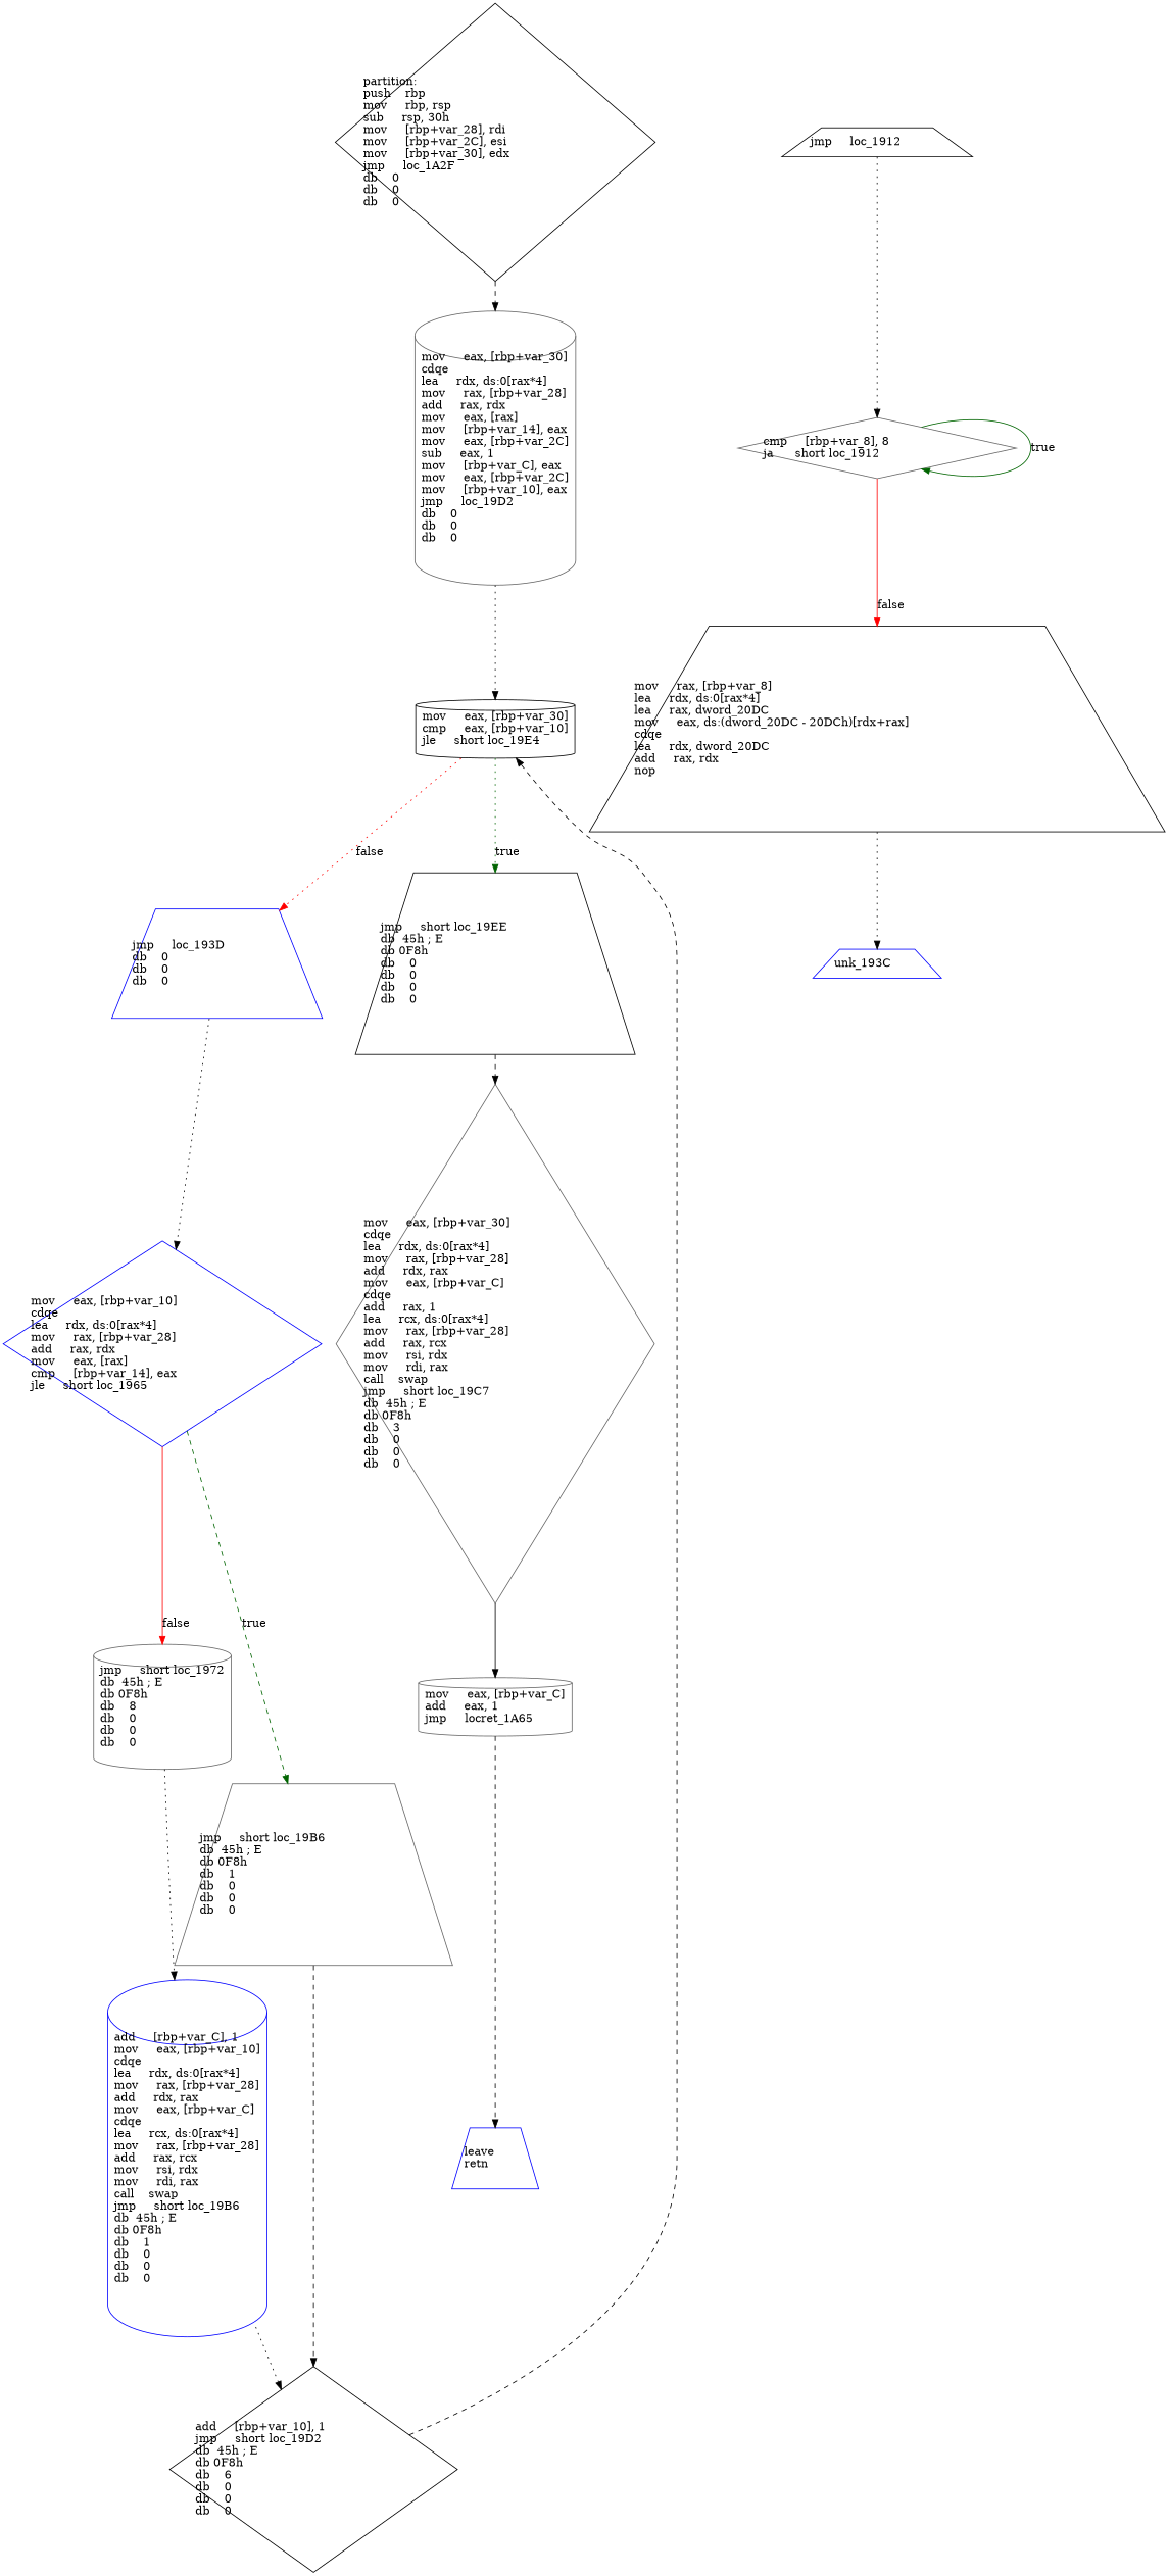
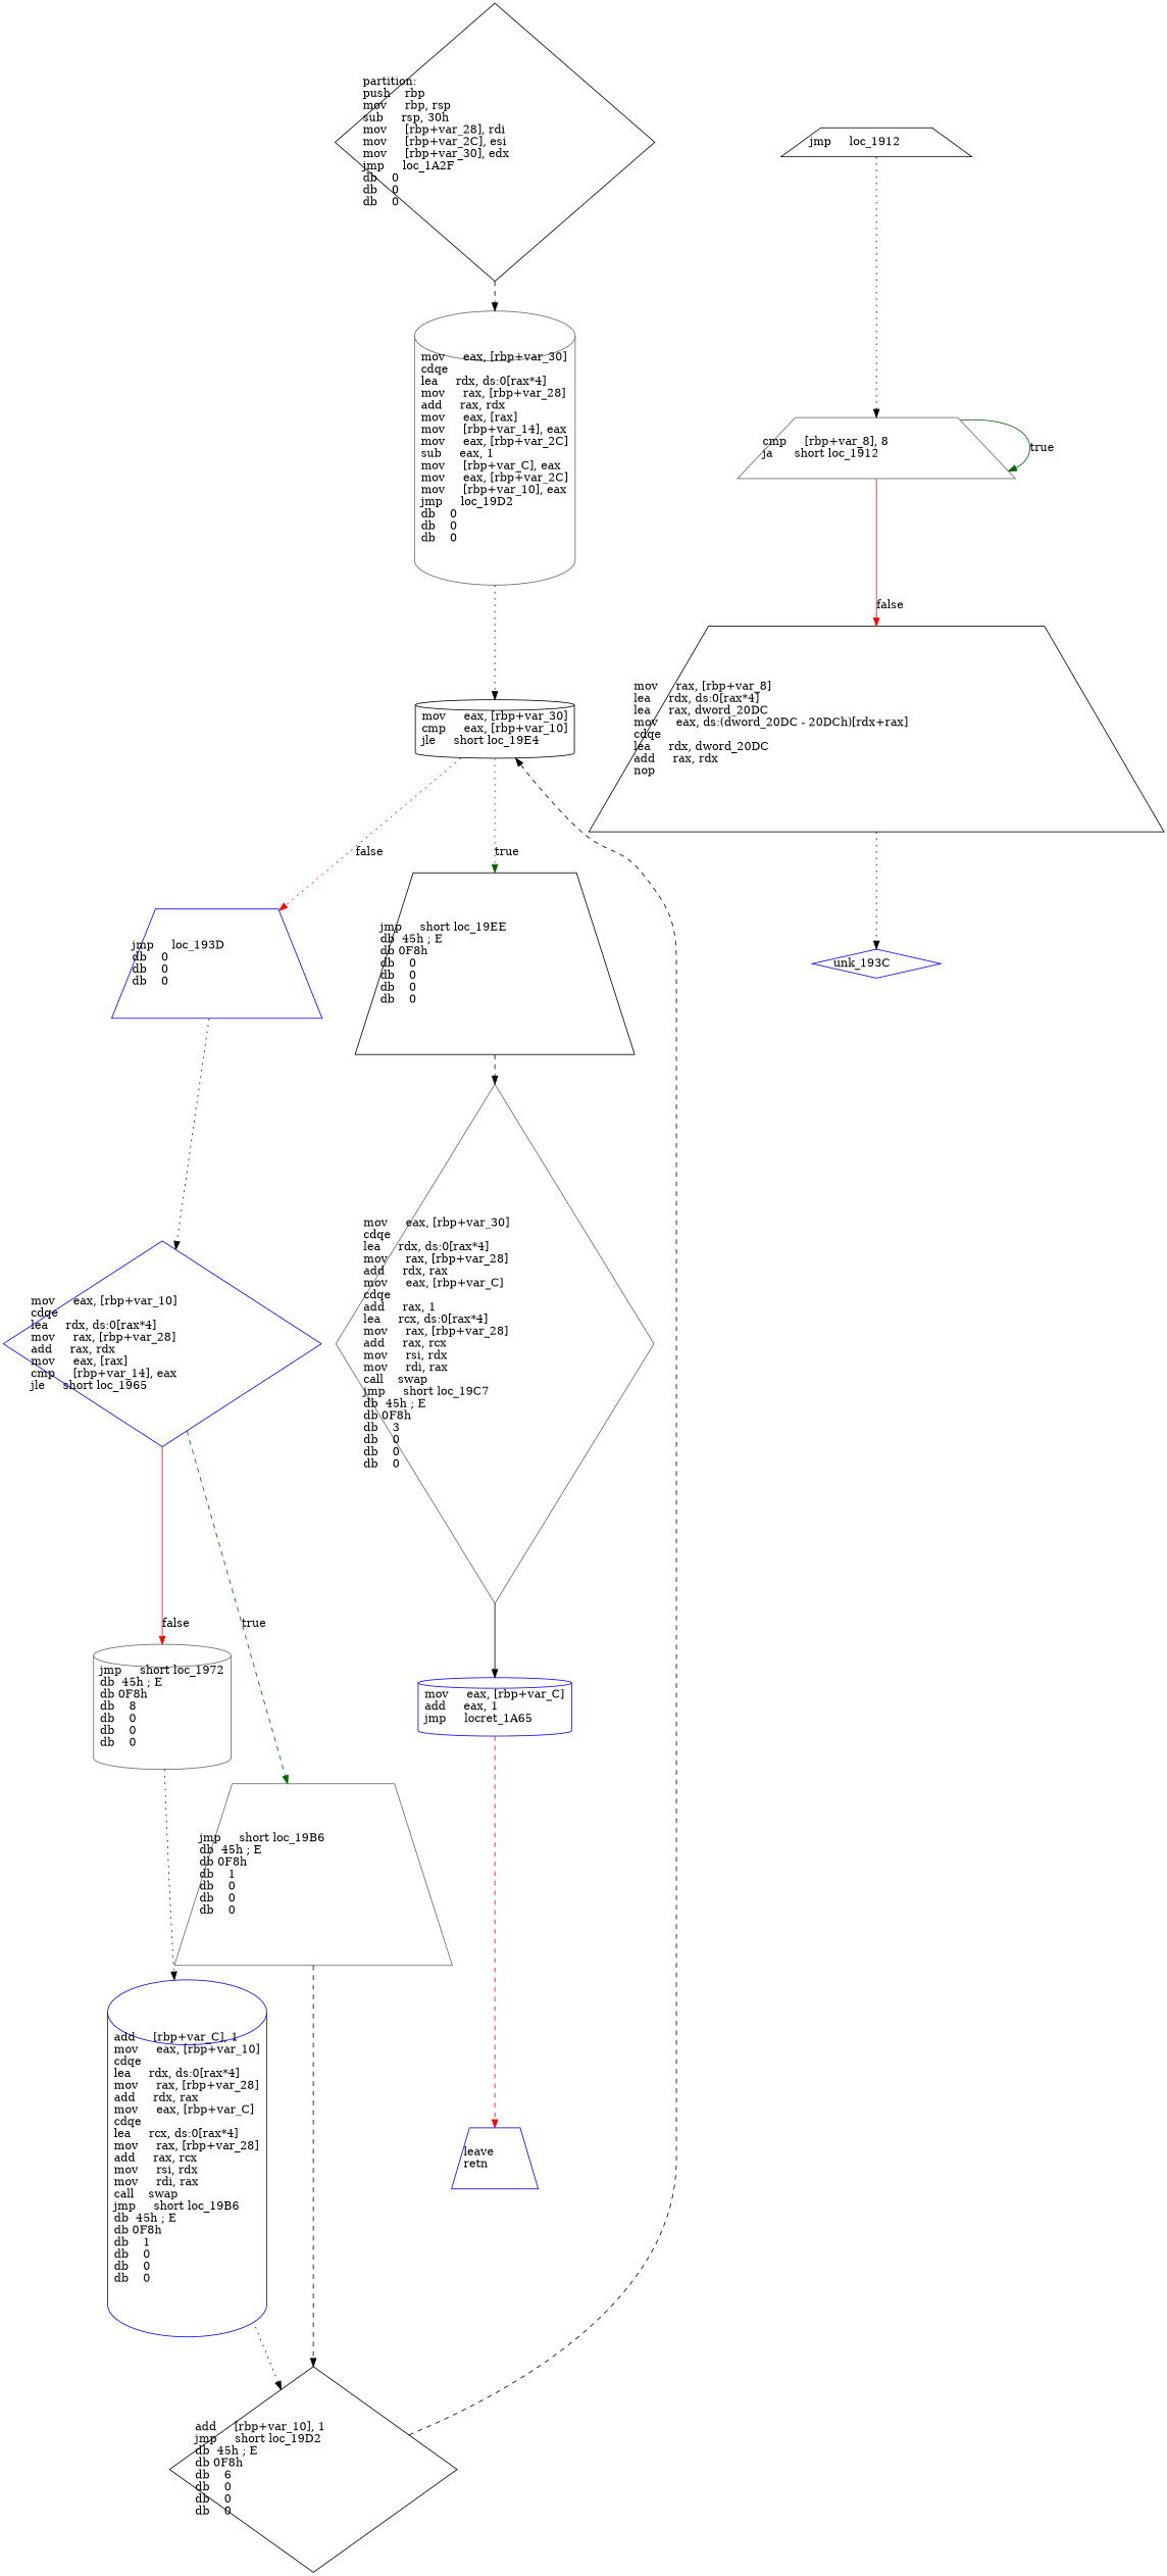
  digraph {
    node [color=black shape=trapezium]
    edge [style=dotted]
    n1 [label="partition:\lpush    rbp\lmov     rbp, rsp\lsub     rsp, 30h\lmov     [rbp+var_28], rdi\lmov     [rbp+var_2C], esi\lmov     [rbp+var_30], edx\ljmp     loc_1A2F\ldb    0\ldb    0\ldb    0\l" shape=diamond]
    n2 [color=gray40 label="mov     eax, [rbp+var_30]\lcdqe\llea     rdx, ds:0[rax*4]\lmov     rax, [rbp+var_28]\ladd     rax, rdx\lmov     eax, [rax]\lmov     [rbp+var_14], eax\lmov     eax, [rbp+var_2C]\lsub     eax, 1\lmov     [rbp+var_C], eax\lmov     eax, [rbp+var_2C]\lmov     [rbp+var_10], eax\ljmp     loc_19D2\ldb    0\ldb    0\ldb    0\l" shape=cylinder]
    n3 [label="mov     eax, [rbp+var_30]\lcmp     eax, [rbp+var_10]\ljle     short loc_19E4\l" shape=cylinder]
-   n4 [color=gray40 label="cmp     [rbp+var_8], 8\lja      short loc_1912\l" shape=diamond]
+   n4 [color=gray40 label="cmp     [rbp+var_8], 8\lja      short loc_1912\l"]
    n5 [label="mov     rax, [rbp+var_8]\llea     rdx, ds:0[rax*4]\llea     rax, dword_20DC\lmov     eax, ds:(dword_20DC - 20DCh)[rdx+rax]\lcdqe\llea     rdx, dword_20DC\ladd     rax, rdx\lnop\l"]
-   n6 [color=blue label="unk_193C\l"]
+   n6 [color=blue label="unk_193C\l" shape=diamond]
    n7 [color=blue label="mov     eax, [rbp+var_10]\lcdqe\llea     rdx, ds:0[rax*4]\lmov     rax, [rbp+var_28]\ladd     rax, rdx\lmov     eax, [rax]\lcmp     [rbp+var_14], eax\ljle     short loc_1965\l" shape=diamond]
    n8 [color=gray40 label="jmp     short loc_1972\ldb  45h ; E\ldb 0F8h\ldb    8\ldb    0\ldb    0\ldb    0\l" shape=cylinder]
    n9 [color=gray40 label="jmp     short loc_19B6\ldb  45h ; E\ldb 0F8h\ldb    1\ldb    0\ldb    0\ldb    0\l"]
    n10 [color=blue label="add     [rbp+var_C], 1\lmov     eax, [rbp+var_10]\lcdqe\llea     rdx, ds:0[rax*4]\lmov     rax, [rbp+var_28]\ladd     rdx, rax\lmov     eax, [rbp+var_C]\lcdqe\llea     rcx, ds:0[rax*4]\lmov     rax, [rbp+var_28]\ladd     rax, rcx\lmov     rsi, rdx\lmov     rdi, rax\lcall    swap\ljmp     short loc_19B6\ldb  45h ; E\ldb 0F8h\ldb    1\ldb    0\ldb    0\ldb    0\l" shape=cylinder]
    n11 [label="add     [rbp+var_10], 1\ljmp     short loc_19D2\ldb  45h ; E\ldb 0F8h\ldb    6\ldb    0\ldb    0\ldb    0\l" shape=diamond]
    n12 [color=blue label="jmp     loc_193D\ldb    0\ldb    0\ldb    0\l"]
    n13 [label="jmp     short loc_19EE\ldb  45h ; E\ldb 0F8h\ldb    0\ldb    0\ldb    0\ldb    0\l"]
-   n14 [color=gray40 label="mov     eax, [rbp+var_C]\ladd     eax, 1\ljmp     locret_1A65\l" shape=cylinder]
+   n14 [color=blue label="mov     eax, [rbp+var_C]\ladd     eax, 1\ljmp     locret_1A65\l" shape=cylinder]
    n15 [color=blue label="leave\lretn\l"]
    n16 [color=gray40 label="mov     eax, [rbp+var_30]\lcdqe\llea     rdx, ds:0[rax*4]\lmov     rax, [rbp+var_28]\ladd     rdx, rax\lmov     eax, [rbp+var_C]\lcdqe\ladd     rax, 1\llea     rcx, ds:0[rax*4]\lmov     rax, [rbp+var_28]\ladd     rax, rcx\lmov     rsi, rdx\lmov     rdi, rax\lcall    swap\ljmp     short loc_19C7\ldb  45h ; E\ldb 0F8h\ldb    3\ldb    0\ldb    0\ldb    0\l" shape=diamond]
    n17 [label="jmp     loc_1912\l"]
    n1 -> n2 [style=dashed]
    n2 -> n3
    n3 -> n12 [color=red label=false]
    n3 -> n13 [color=darkgreen label=true]
    n4 -> n4 [color=darkgreen label=true style=solid]
    n4 -> n5 [color=red label=false style=solid]
    n5 -> n6
    n7 -> n8 [color=red label=false style=solid]
    n7 -> n9 [color=darkgreen label=true style=dashed]
    n8 -> n10
    n9 -> n11 [style=dashed]
    n10 -> n11
    n11 -> n3 [style=dashed]
    n12 -> n7
    n13 -> n16 [style=dashed]
-   n14 -> n15 [style=dashed]
+   n14 -> n15 [style=dashed color=red]
    n16 -> n14 [style=solid]
    n17 -> n4
  }
